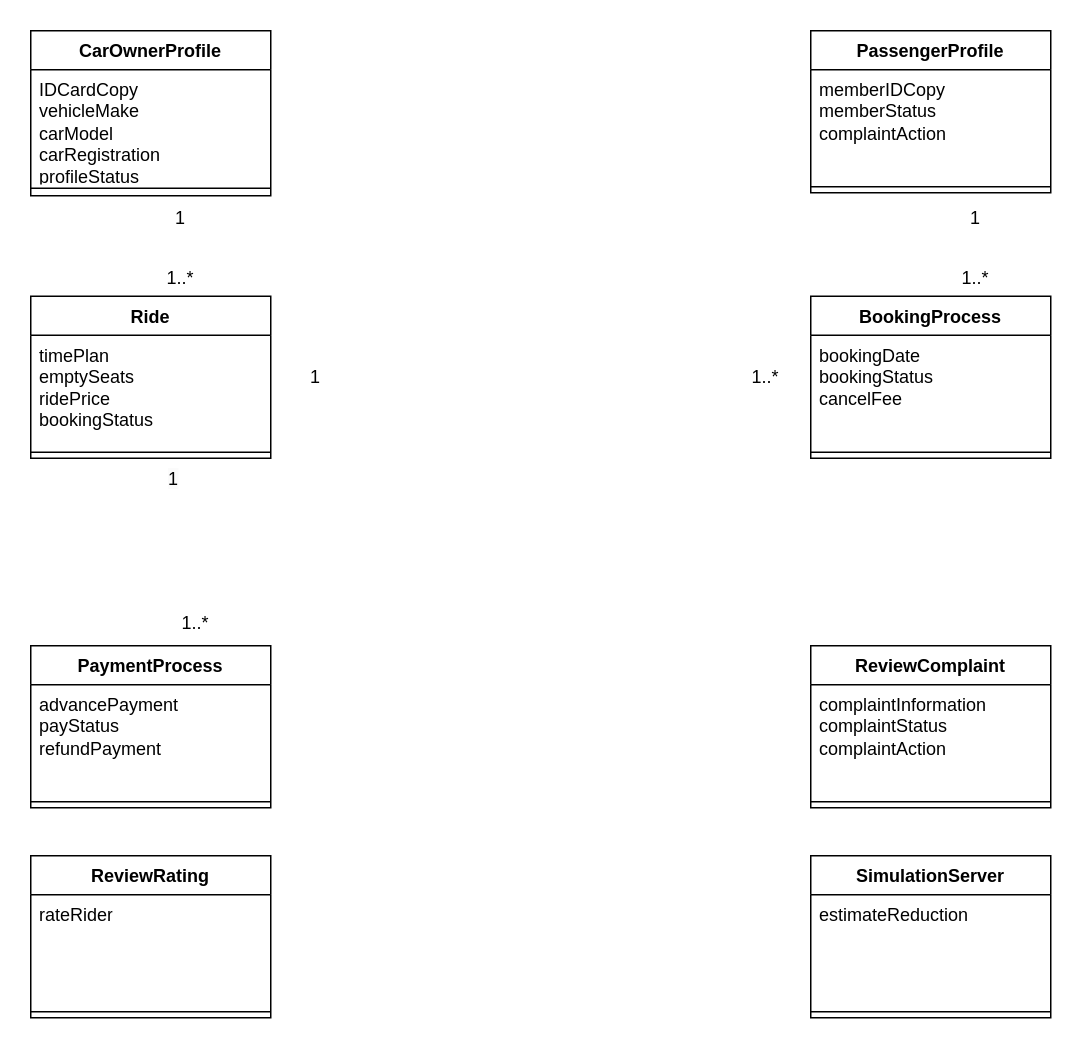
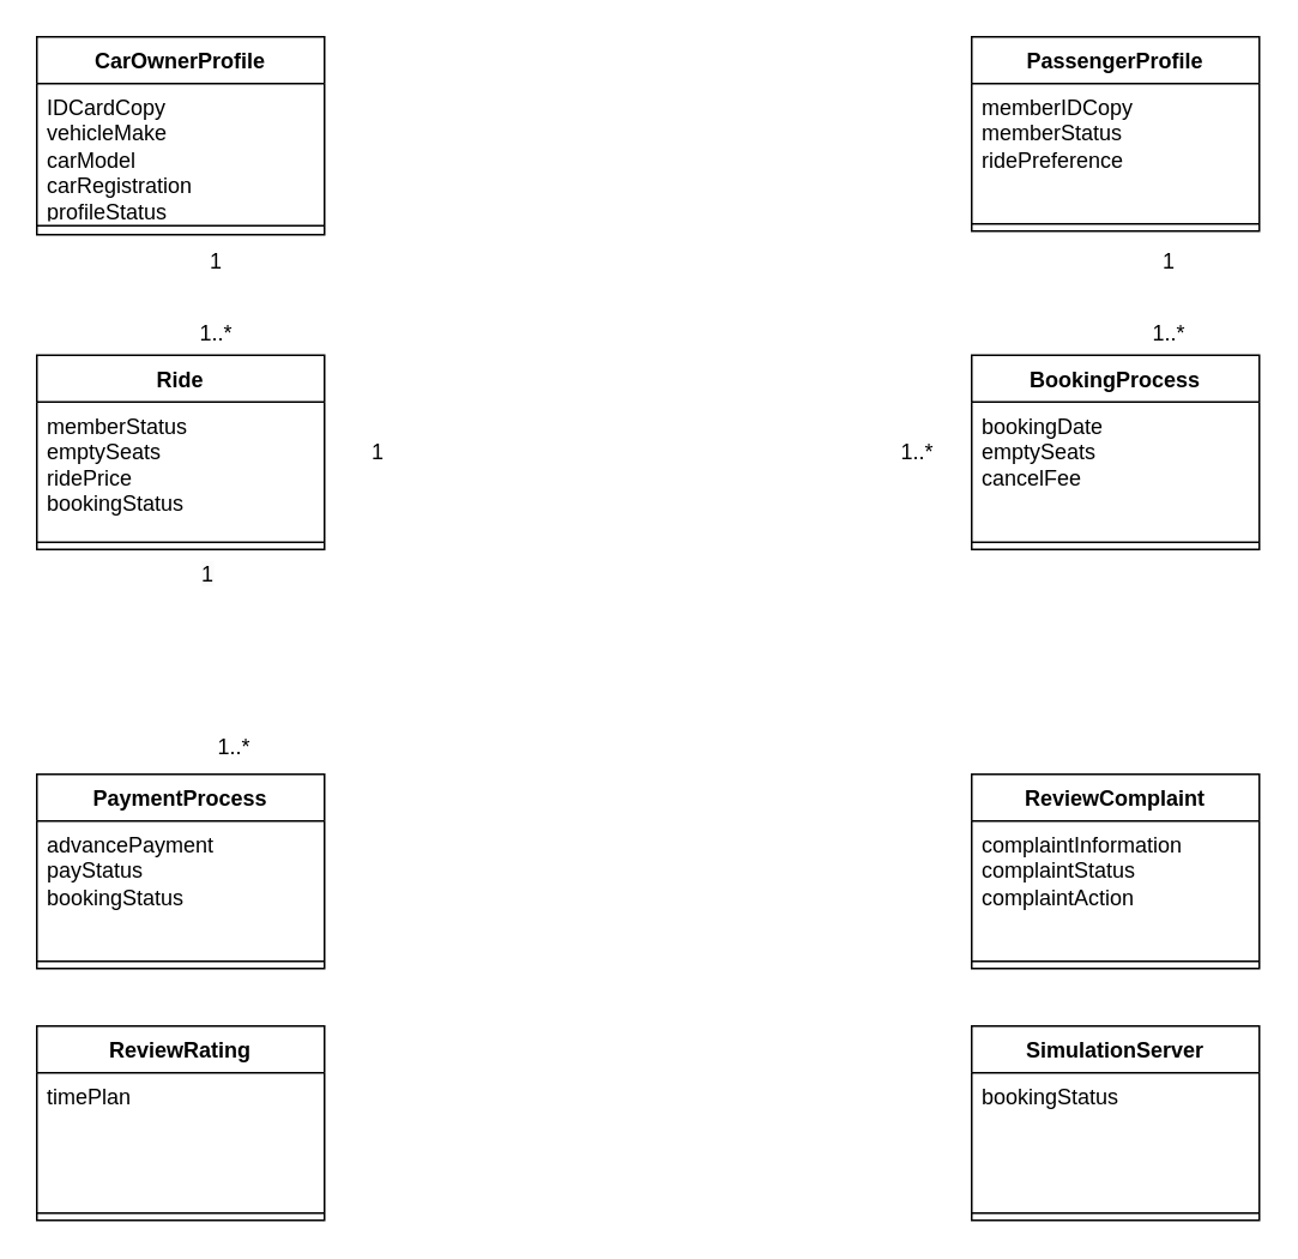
  <mxCell id="0" />
  <mxCell id="1" parent="0" />
  <mxCell id="2" value="CarOwnerProfile" style="swimlane;fontStyle=1;align=center;verticalAlign=top;childLayout=stackLayout;horizontal=1;startSize=26;horizontalStack=0;resizeParent=1;resizeParentMax=0;resizeLast=0;collapsible=1;marginBottom=0;whiteSpace=wrap;html=1;" vertex="1" parent="1"><mxGeometry x="20" y="20" width="160" height="110" as="geometry" /></mxCell>
  <mxCell id="3" value="&lt;div&gt;IDCardCopy&lt;/div&gt;&lt;div&gt;vehicleMake&lt;/div&gt;&lt;div&gt;carModel&lt;/div&gt;&lt;div&gt;carRegistration&lt;/div&gt;&lt;div&gt;profileStatus&lt;/div&gt;" style="text;strokeColor=none;fillColor=none;align=left;verticalAlign=top;spacingLeft=4;spacingRight=4;overflow=hidden;rotatable=0;points=[[0,0.5],[1,0.5]];portConstraint=eastwest;whiteSpace=wrap;html=1;" vertex="1" parent="2"><mxGeometry y="26" width="160" height="74" as="geometry" /></mxCell>
  <mxCell id="4" value="" style="line;strokeWidth=1;fillColor=none;align=left;verticalAlign=middle;spacingTop=-1;spacingLeft=3;spacingRight=3;rotatable=0;labelPosition=right;points=[];portConstraint=eastwest;strokeColor=inherit;" vertex="1" parent="2"><mxGeometry y="100" width="160" height="10" as="geometry" /></mxCell>
  <mxCell id="5" value="PassengerProfile" style="swimlane;fontStyle=1;align=center;verticalAlign=top;childLayout=stackLayout;horizontal=1;startSize=26;horizontalStack=0;resizeParent=1;resizeParentMax=0;resizeLast=0;collapsible=1;marginBottom=0;whiteSpace=wrap;html=1;" vertex="1" parent="1"><mxGeometry x="540" y="20" width="160" height="108" as="geometry" /></mxCell>
- <mxCell id="6" value="&lt;div&gt;memberIDCopy&lt;/div&gt;&lt;div&gt;memberStatus&lt;/div&gt;&lt;div&gt;complaintAction&lt;/div&gt;&lt;div&gt;&lt;br&gt;&lt;/div&gt;" style="text;strokeColor=none;fillColor=none;align=left;verticalAlign=top;spacingLeft=4;spacingRight=4;overflow=hidden;rotatable=0;points=[[0,0.5],[1,0.5]];portConstraint=eastwest;whiteSpace=wrap;html=1;" vertex="1" parent="5"><mxGeometry y="26" width="160" height="74" as="geometry" /></mxCell>
+ <mxCell id="6" value="&lt;div&gt;memberIDCopy&lt;/div&gt;&lt;div&gt;memberStatus&lt;/div&gt;&lt;div&gt;ridePreference&lt;/div&gt;&lt;div&gt;&lt;br&gt;&lt;/div&gt;" style="text;strokeColor=none;fillColor=none;align=left;verticalAlign=top;spacingLeft=4;spacingRight=4;overflow=hidden;rotatable=0;points=[[0,0.5],[1,0.5]];portConstraint=eastwest;whiteSpace=wrap;html=1;" vertex="1" parent="5"><mxGeometry y="26" width="160" height="74" as="geometry" /></mxCell>
  <mxCell id="7" value="" style="line;strokeWidth=1;fillColor=none;align=left;verticalAlign=middle;spacingTop=-1;spacingLeft=3;spacingRight=3;rotatable=0;labelPosition=right;points=[];portConstraint=eastwest;strokeColor=inherit;" vertex="1" parent="5"><mxGeometry y="100" width="160" height="8" as="geometry" /></mxCell>
  <mxCell id="8" value="Ride" style="swimlane;fontStyle=1;align=center;verticalAlign=top;childLayout=stackLayout;horizontal=1;startSize=26;horizontalStack=0;resizeParent=1;resizeParentMax=0;resizeLast=0;collapsible=1;marginBottom=0;whiteSpace=wrap;html=1;" vertex="1" parent="1"><mxGeometry x="20" y="197" width="160" height="108" as="geometry" /></mxCell>
- <mxCell id="9" value="&lt;div&gt;timePlan&lt;/div&gt;&lt;div&gt;emptySeats&lt;/div&gt;&lt;div&gt;ridePrice&lt;/div&gt;&lt;div&gt;bookingStatus&lt;/div&gt;" style="text;strokeColor=none;fillColor=none;align=left;verticalAlign=top;spacingLeft=4;spacingRight=4;overflow=hidden;rotatable=0;points=[[0,0.5],[1,0.5]];portConstraint=eastwest;whiteSpace=wrap;html=1;" vertex="1" parent="8"><mxGeometry y="26" width="160" height="74" as="geometry" /></mxCell>
+ <mxCell id="9" value="&lt;div&gt;memberStatus&lt;/div&gt;&lt;div&gt;emptySeats&lt;/div&gt;&lt;div&gt;ridePrice&lt;/div&gt;&lt;div&gt;bookingStatus&lt;/div&gt;" style="text;strokeColor=none;fillColor=none;align=left;verticalAlign=top;spacingLeft=4;spacingRight=4;overflow=hidden;rotatable=0;points=[[0,0.5],[1,0.5]];portConstraint=eastwest;whiteSpace=wrap;html=1;" vertex="1" parent="8"><mxGeometry y="26" width="160" height="74" as="geometry" /></mxCell>
  <mxCell id="10" value="" style="line;strokeWidth=1;fillColor=none;align=left;verticalAlign=middle;spacingTop=-1;spacingLeft=3;spacingRight=3;rotatable=0;labelPosition=right;points=[];portConstraint=eastwest;strokeColor=inherit;" vertex="1" parent="8"><mxGeometry y="100" width="160" height="8" as="geometry" /></mxCell>
  <mxCell id="11" value="BookingProcess" style="swimlane;fontStyle=1;align=center;verticalAlign=top;childLayout=stackLayout;horizontal=1;startSize=26;horizontalStack=0;resizeParent=1;resizeParentMax=0;resizeLast=0;collapsible=1;marginBottom=0;whiteSpace=wrap;html=1;" vertex="1" parent="1"><mxGeometry x="540" y="197" width="160" height="108" as="geometry" /></mxCell>
- <mxCell id="12" value="&lt;div&gt;bookingDate&lt;/div&gt;&lt;div&gt;bookingStatus&lt;/div&gt;&lt;div&gt;cancelFee&lt;/div&gt;" style="text;strokeColor=none;fillColor=none;align=left;verticalAlign=top;spacingLeft=4;spacingRight=4;overflow=hidden;rotatable=0;points=[[0,0.5],[1,0.5]];portConstraint=eastwest;whiteSpace=wrap;html=1;" vertex="1" parent="11"><mxGeometry y="26" width="160" height="74" as="geometry" /></mxCell>
+ <mxCell id="12" value="&lt;div&gt;bookingDate&lt;/div&gt;&lt;div&gt;emptySeats&lt;/div&gt;&lt;div&gt;cancelFee&lt;/div&gt;" style="text;strokeColor=none;fillColor=none;align=left;verticalAlign=top;spacingLeft=4;spacingRight=4;overflow=hidden;rotatable=0;points=[[0,0.5],[1,0.5]];portConstraint=eastwest;whiteSpace=wrap;html=1;" vertex="1" parent="11"><mxGeometry y="26" width="160" height="74" as="geometry" /></mxCell>
  <mxCell id="13" value="" style="line;strokeWidth=1;fillColor=none;align=left;verticalAlign=middle;spacingTop=-1;spacingLeft=3;spacingRight=3;rotatable=0;labelPosition=right;points=[];portConstraint=eastwest;strokeColor=inherit;" vertex="1" parent="11"><mxGeometry y="100" width="160" height="8" as="geometry" /></mxCell>
  <mxCell id="14" value="PaymentProcess" style="swimlane;fontStyle=1;align=center;verticalAlign=top;childLayout=stackLayout;horizontal=1;startSize=26;horizontalStack=0;resizeParent=1;resizeParentMax=0;resizeLast=0;collapsible=1;marginBottom=0;whiteSpace=wrap;html=1;" vertex="1" parent="1"><mxGeometry x="20" y="430" width="160" height="108" as="geometry" /></mxCell>
- <mxCell id="15" value="&lt;div&gt;&lt;span style=&quot;background-color: initial;&quot;&gt;advancePayment&lt;/span&gt;&lt;/div&gt;&lt;div&gt;payStatus&lt;/div&gt;&lt;div&gt;refundPayment&lt;/div&gt;" style="text;strokeColor=none;fillColor=none;align=left;verticalAlign=top;spacingLeft=4;spacingRight=4;overflow=hidden;rotatable=0;points=[[0,0.5],[1,0.5]];portConstraint=eastwest;whiteSpace=wrap;html=1;" vertex="1" parent="14"><mxGeometry y="26" width="160" height="74" as="geometry" /></mxCell>
+ <mxCell id="15" value="&lt;div&gt;&lt;span style=&quot;background-color: initial;&quot;&gt;advancePayment&lt;/span&gt;&lt;/div&gt;&lt;div&gt;payStatus&lt;/div&gt;&lt;div&gt;bookingStatus&lt;/div&gt;" style="text;strokeColor=none;fillColor=none;align=left;verticalAlign=top;spacingLeft=4;spacingRight=4;overflow=hidden;rotatable=0;points=[[0,0.5],[1,0.5]];portConstraint=eastwest;whiteSpace=wrap;html=1;" vertex="1" parent="14"><mxGeometry y="26" width="160" height="74" as="geometry" /></mxCell>
  <mxCell id="16" value="" style="line;strokeWidth=1;fillColor=none;align=left;verticalAlign=middle;spacingTop=-1;spacingLeft=3;spacingRight=3;rotatable=0;labelPosition=right;points=[];portConstraint=eastwest;strokeColor=inherit;" vertex="1" parent="14"><mxGeometry y="100" width="160" height="8" as="geometry" /></mxCell>
  <mxCell id="17" value="ReviewComplaint" style="swimlane;fontStyle=1;align=center;verticalAlign=top;childLayout=stackLayout;horizontal=1;startSize=26;horizontalStack=0;resizeParent=1;resizeParentMax=0;resizeLast=0;collapsible=1;marginBottom=0;whiteSpace=wrap;html=1;" vertex="1" parent="1"><mxGeometry x="540" y="430" width="160" height="108" as="geometry" /></mxCell>
  <mxCell id="18" value="&lt;div&gt;&lt;span style=&quot;background-color: initial;&quot;&gt;complaintInformation&lt;/span&gt;&lt;/div&gt;&lt;div&gt;&lt;span style=&quot;background-color: initial;&quot;&gt;complaintStatus&lt;/span&gt;&lt;br&gt;&lt;/div&gt;&lt;div&gt;complaintAction&lt;br&gt;&lt;/div&gt;" style="text;strokeColor=none;fillColor=none;align=left;verticalAlign=top;spacingLeft=4;spacingRight=4;overflow=hidden;rotatable=0;points=[[0,0.5],[1,0.5]];portConstraint=eastwest;whiteSpace=wrap;html=1;" vertex="1" parent="17"><mxGeometry y="26" width="160" height="74" as="geometry" /></mxCell>
  <mxCell id="19" value="" style="line;strokeWidth=1;fillColor=none;align=left;verticalAlign=middle;spacingTop=-1;spacingLeft=3;spacingRight=3;rotatable=0;labelPosition=right;points=[];portConstraint=eastwest;strokeColor=inherit;" vertex="1" parent="17"><mxGeometry y="100" width="160" height="8" as="geometry" /></mxCell>
  <mxCell id="20" value="ReviewRating" style="swimlane;fontStyle=1;align=center;verticalAlign=top;childLayout=stackLayout;horizontal=1;startSize=26;horizontalStack=0;resizeParent=1;resizeParentMax=0;resizeLast=0;collapsible=1;marginBottom=0;whiteSpace=wrap;html=1;" vertex="1" parent="1"><mxGeometry x="20" y="570" width="160" height="108" as="geometry" /></mxCell>
- <mxCell id="21" value="&lt;div&gt;rateRider&lt;/div&gt;&lt;div&gt;&lt;br&gt;&lt;/div&gt;" style="text;strokeColor=none;fillColor=none;align=left;verticalAlign=top;spacingLeft=4;spacingRight=4;overflow=hidden;rotatable=0;points=[[0,0.5],[1,0.5]];portConstraint=eastwest;whiteSpace=wrap;html=1;" vertex="1" parent="20"><mxGeometry y="26" width="160" height="74" as="geometry" /></mxCell>
+ <mxCell id="21" value="&lt;div&gt;timePlan&lt;/div&gt;&lt;div&gt;&lt;br&gt;&lt;/div&gt;" style="text;strokeColor=none;fillColor=none;align=left;verticalAlign=top;spacingLeft=4;spacingRight=4;overflow=hidden;rotatable=0;points=[[0,0.5],[1,0.5]];portConstraint=eastwest;whiteSpace=wrap;html=1;" vertex="1" parent="20"><mxGeometry y="26" width="160" height="74" as="geometry" /></mxCell>
  <mxCell id="22" value="" style="line;strokeWidth=1;fillColor=none;align=left;verticalAlign=middle;spacingTop=-1;spacingLeft=3;spacingRight=3;rotatable=0;labelPosition=right;points=[];portConstraint=eastwest;strokeColor=inherit;" vertex="1" parent="20"><mxGeometry y="100" width="160" height="8" as="geometry" /></mxCell>
  <mxCell id="23" value="SimulationServer" style="swimlane;fontStyle=1;align=center;verticalAlign=top;childLayout=stackLayout;horizontal=1;startSize=26;horizontalStack=0;resizeParent=1;resizeParentMax=0;resizeLast=0;collapsible=1;marginBottom=0;whiteSpace=wrap;html=1;" vertex="1" parent="1"><mxGeometry x="540" y="570" width="160" height="108" as="geometry" /></mxCell>
- <mxCell id="24" value="&lt;div&gt;estimateReduction&lt;/div&gt;" style="text;strokeColor=none;fillColor=none;align=left;verticalAlign=top;spacingLeft=4;spacingRight=4;overflow=hidden;rotatable=0;points=[[0,0.5],[1,0.5]];portConstraint=eastwest;whiteSpace=wrap;html=1;" vertex="1" parent="23"><mxGeometry y="26" width="160" height="74" as="geometry" /></mxCell>
+ <mxCell id="24" value="&lt;div&gt;bookingStatus&lt;/div&gt;" style="text;strokeColor=none;fillColor=none;align=left;verticalAlign=top;spacingLeft=4;spacingRight=4;overflow=hidden;rotatable=0;points=[[0,0.5],[1,0.5]];portConstraint=eastwest;whiteSpace=wrap;html=1;" vertex="1" parent="23"><mxGeometry y="26" width="160" height="74" as="geometry" /></mxCell>
  <mxCell id="25" value="" style="line;strokeWidth=1;fillColor=none;align=left;verticalAlign=middle;spacingTop=-1;spacingLeft=3;spacingRight=3;rotatable=0;labelPosition=right;points=[];portConstraint=eastwest;strokeColor=inherit;" vertex="1" parent="23"><mxGeometry y="100" width="160" height="8" as="geometry" /></mxCell>
  <mxCell id="26" value="1..*" style="text;html=1;align=center;verticalAlign=middle;whiteSpace=wrap;rounded=0;" vertex="1" parent="1"><mxGeometry x="90" y="180" width="60" height="10" as="geometry" /></mxCell>
  <mxCell id="27" value="1" style="text;html=1;align=center;verticalAlign=middle;whiteSpace=wrap;rounded=0;" vertex="1" parent="1"><mxGeometry x="90" y="140" width="60" height="10" as="geometry" /></mxCell>
  <mxCell id="28" value="1" style="text;html=1;align=center;verticalAlign=middle;whiteSpace=wrap;rounded=0;" vertex="1" parent="1"><mxGeometry x="620" y="140" width="60" height="10" as="geometry" /></mxCell>
  <mxCell id="29" value="1..*" style="text;html=1;align=center;verticalAlign=middle;whiteSpace=wrap;rounded=0;" vertex="1" parent="1"><mxGeometry x="620" y="180" width="60" height="10" as="geometry" /></mxCell>
  <mxCell id="30" value="1" style="text;html=1;align=center;verticalAlign=middle;whiteSpace=wrap;rounded=0;" vertex="1" parent="1"><mxGeometry x="180" y="246" width="60" height="10" as="geometry" /></mxCell>
  <mxCell id="31" value="1..*" style="text;html=1;align=center;verticalAlign=middle;whiteSpace=wrap;rounded=0;" vertex="1" parent="1"><mxGeometry x="480" y="246" width="60" height="10" as="geometry" /></mxCell>
  <mxCell id="32" value="&lt;span style=&quot;color: rgb(0, 0, 0); font-family: Helvetica; font-size: 12px; font-style: normal; font-variant-ligatures: normal; font-variant-caps: normal; font-weight: 400; letter-spacing: normal; orphans: 2; text-align: center; text-indent: 0px; text-transform: none; widows: 2; word-spacing: 0px; -webkit-text-stroke-width: 0px; white-space: normal; background-color: rgb(251, 251, 251); text-decoration-thickness: initial; text-decoration-style: initial; text-decoration-color: initial; display: inline !important; float: none;&quot;&gt;1&lt;/span&gt;" style="text;whiteSpace=wrap;html=1;" vertex="1" parent="1"><mxGeometry x="110" y="305" width="40" height="40" as="geometry" /></mxCell>
  <mxCell id="33" value="1..*" style="text;html=1;align=center;verticalAlign=middle;whiteSpace=wrap;rounded=0;" vertex="1" parent="1"><mxGeometry x="100" y="410" width="60" height="10" as="geometry" /></mxCell>
